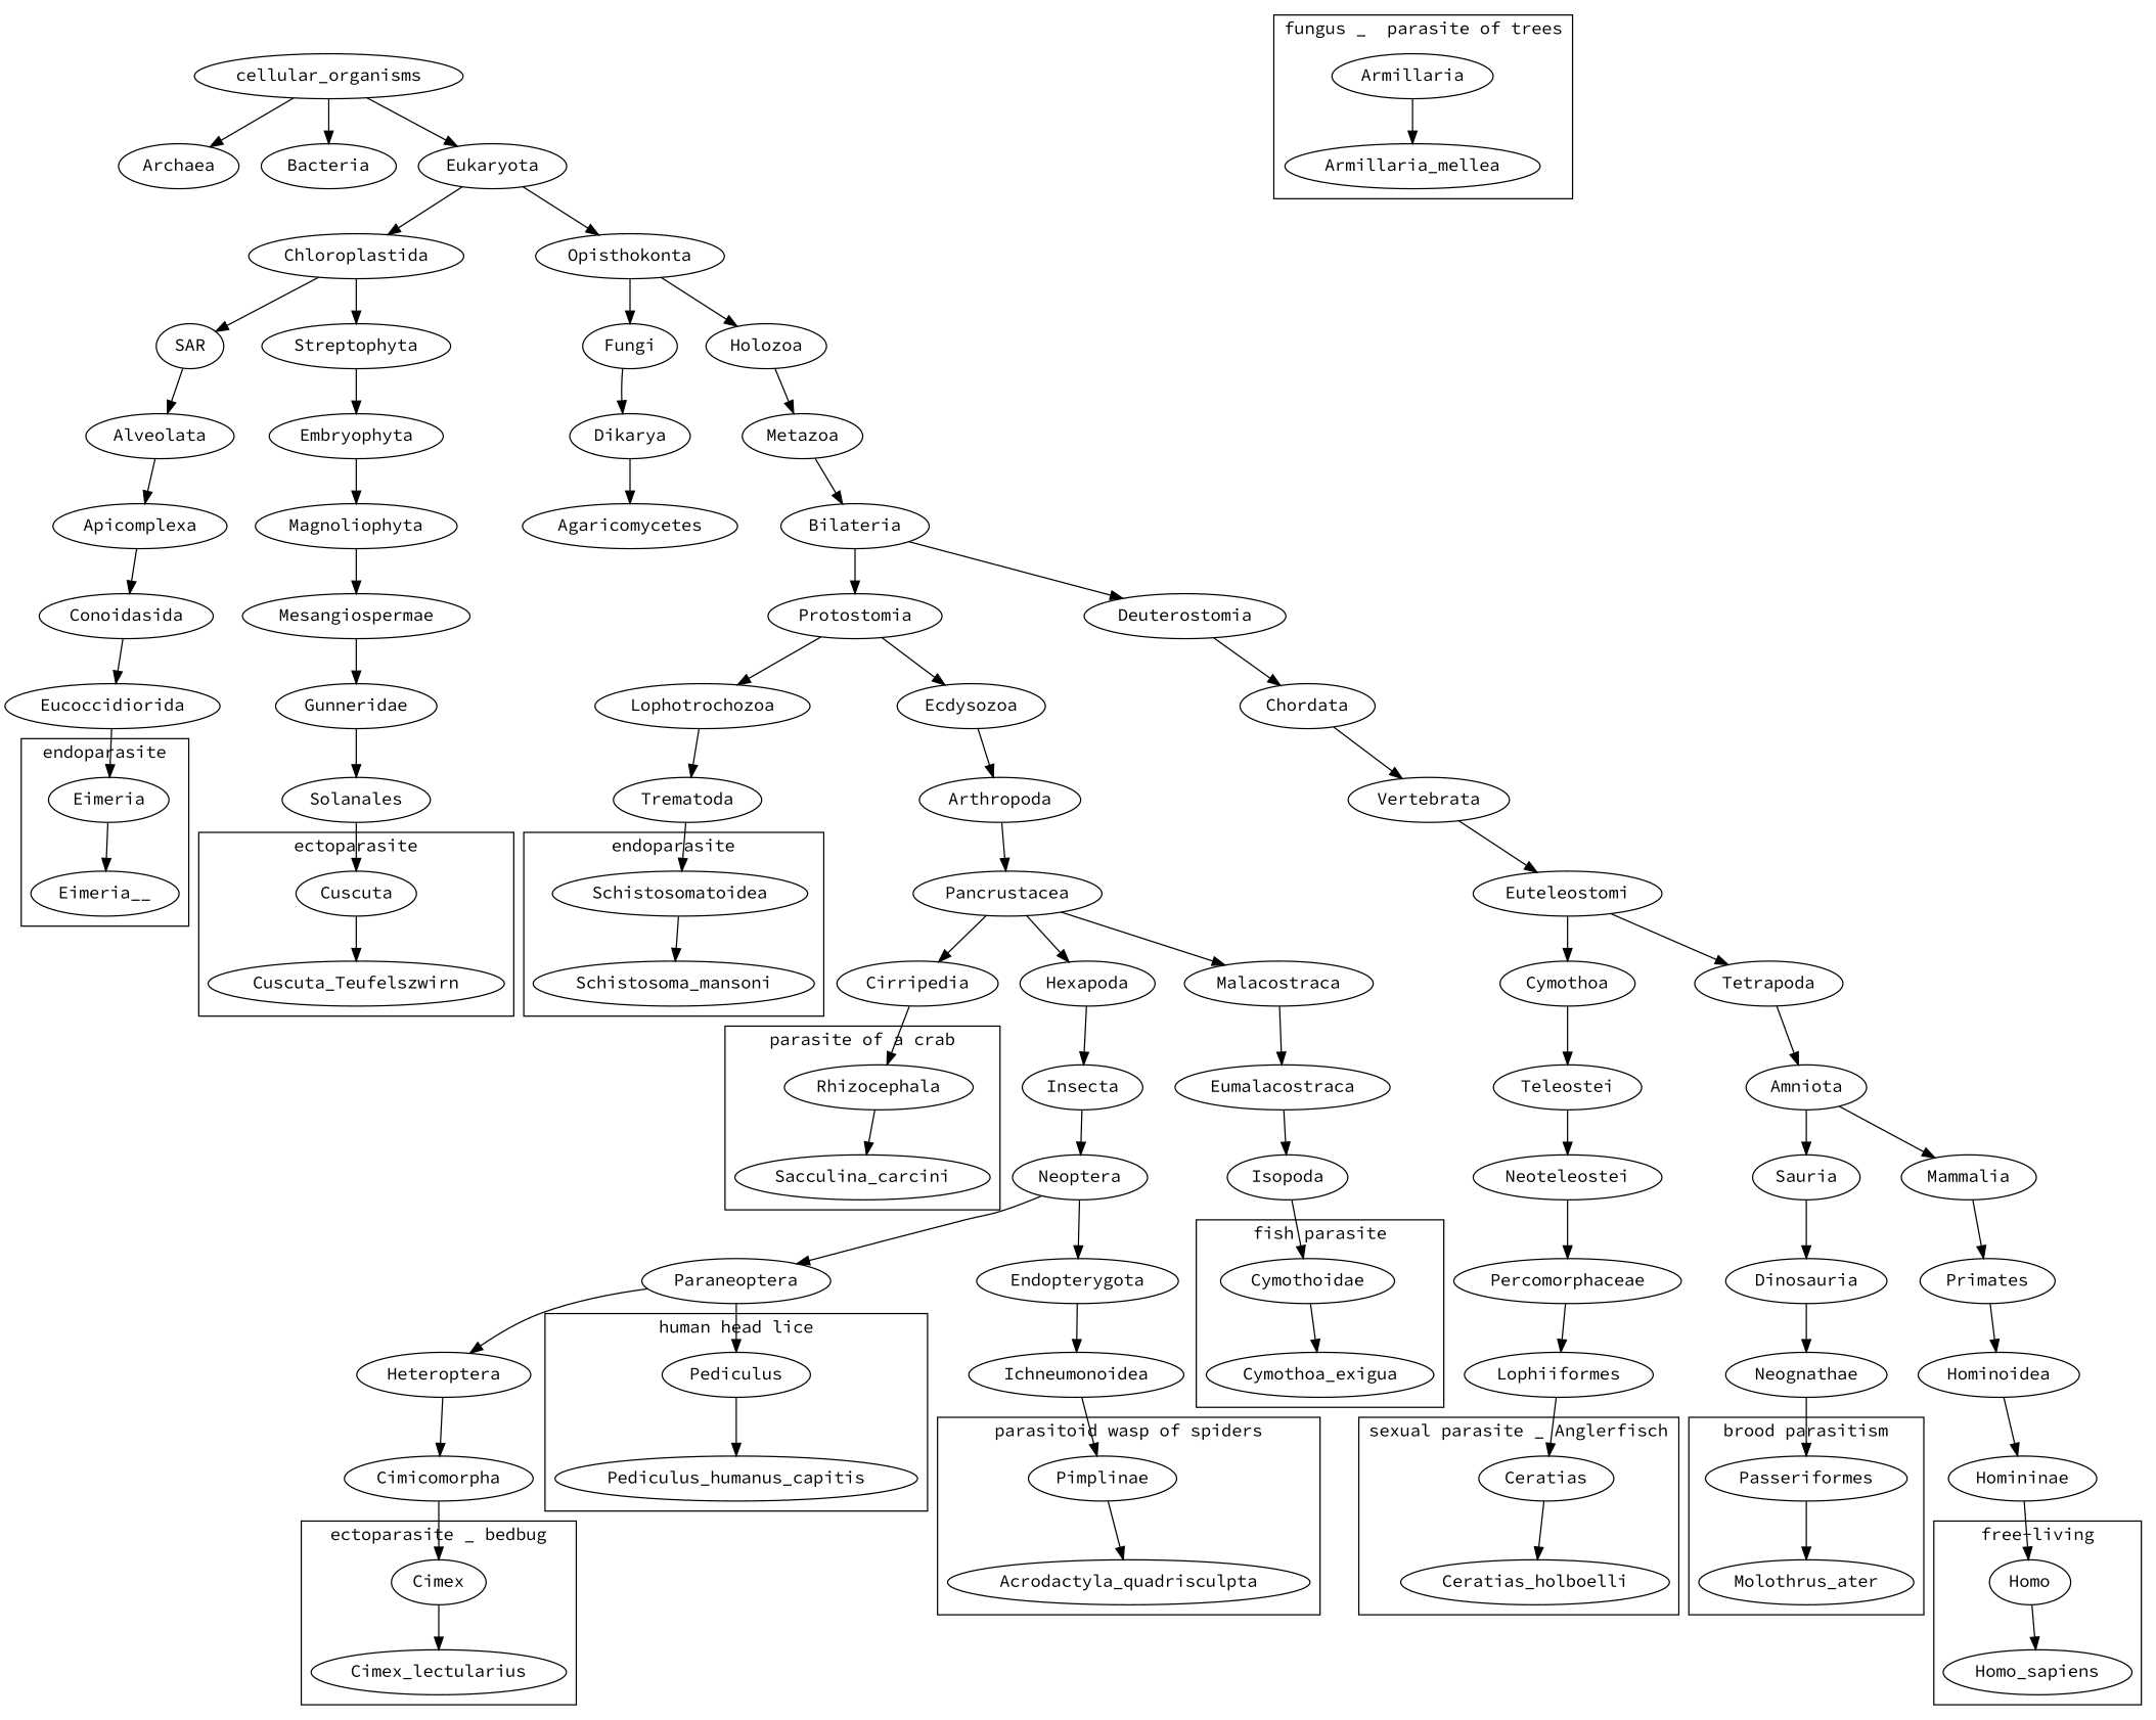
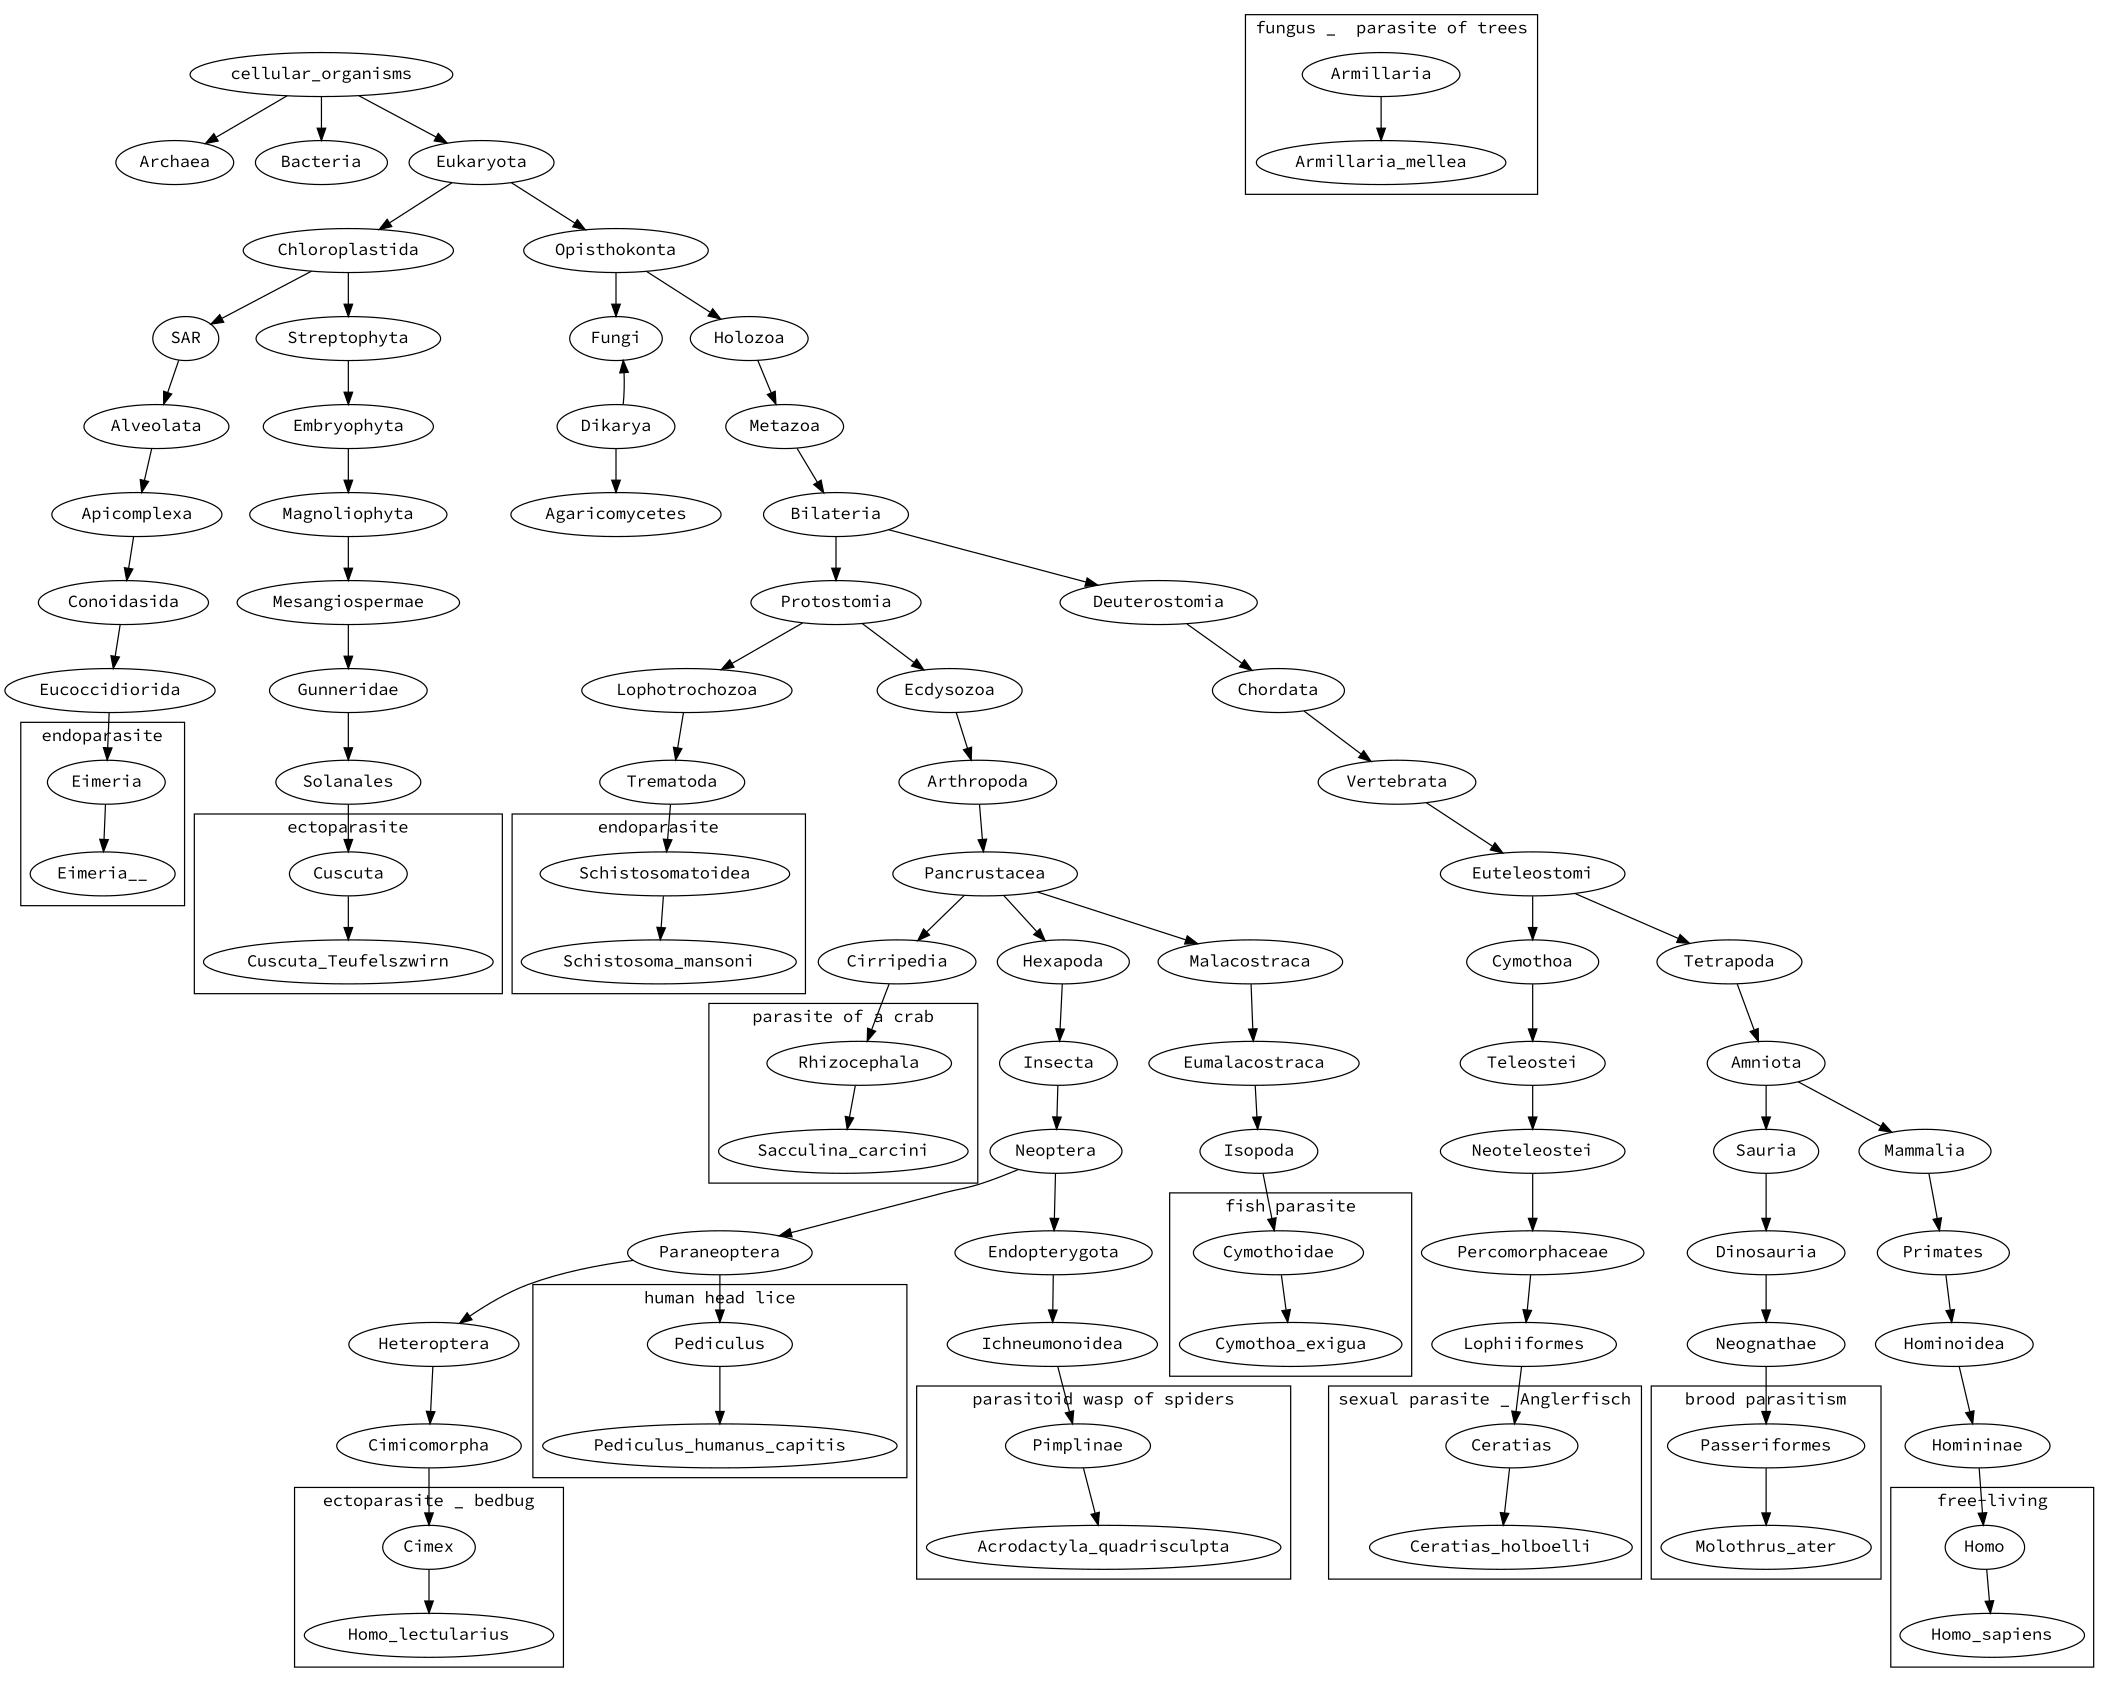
  digraph {
    fontname="Source Code Pro"
    node [fontname="Source Code Pro"]
    edge [fontname="Source Code Pro"]
    Cymothoidae
    Cymothoa_exigua
    Passeriformes
    Molothrus_ater
    Pimplinae
    Acrodactyla_quadrisculpta
    Pediculus
    Pediculus_humanus_capitis
    Schistosomatoidea
    Schistosoma_mansoni
    Ceratias
    Ceratias_holboelli
    Cuscuta
    Cuscuta_Teufelszwirn
    Rhizocephala
    Sacculina_carcini
    Cimex
-   Cimex_lectularius
+   Cimex_lectularius [label=Homo_lectularius]
    Eimeria
    Eimeria__
    Armillaria
    Armillaria_mellea
    Homo
    Homo_sapiens
    cellular_organisms
    Archaea
    Bacteria
    Eukaryota
    Chloroplastida
    Opisthokonta
    SAR
    Streptophyta
    Fungi
    Holozoa
    Alveolata
    Embryophyta
    Dikarya
    Metazoa
    Apicomplexa
    Magnoliophyta
    Agaricomycetes
    Bilateria
    Protostomia
    Deuterostomia
    Ecdysozoa
    Lophotrochozoa
    Chordata
    Arthropoda
    Trematoda
    Pancrustacea
    Malacostraca
    Hexapoda
    Cirripedia
    Eumalacostraca
    Insecta
    Isopoda
    Vertebrata
    Euteleostomi
    Tetrapoda
    n60 [label=Cymothoa]
    Amniota
    Teleostei
    Sauria
    Mammalia
    Dinosauria
    Primates
    Neognathae
    Neoptera
    Endopterygota
    Paraneoptera
    Ichneumonoidea
    Heteroptera
    Cimicomorpha
    Neoteleostei
    Percomorphaceae
    Lophiiformes
    Mesangiospermae
    Gunneridae
    Solanales
    Conoidasida
    Eucoccidiorida
    Hominoidea
    Homininae
    subgraph cluster_1 {
      label="fish parasite"
      Cymothoidae
      Cymothoa_exigua
    }
    subgraph cluster_2 {
      label="brood parasitism"
      Passeriformes
      Molothrus_ater
    }
    subgraph cluster_3 {
      label="parasitoid wasp of spiders"
      Pimplinae
      Acrodactyla_quadrisculpta
    }
    subgraph cluster_4 {
      label="human head lice"
      Pediculus
      Pediculus_humanus_capitis
    }
    subgraph cluster_5 {
      label=endoparasite
      Schistosomatoidea
      Schistosoma_mansoni
    }
    subgraph cluster_6 {
      label="sexual parasite _ Anglerfisch"
      Ceratias
      Ceratias_holboelli
    }
    subgraph cluster_7 {
      label=ectoparasite
      Cuscuta
      Cuscuta_Teufelszwirn
    }
    subgraph cluster_8 {
      label="parasite of a crab"
      Rhizocephala
      Sacculina_carcini
    }
    subgraph cluster_9 {
      label="ectoparasite _ bedbug"
      Cimex
      Cimex_lectularius
    }
    subgraph cluster_10 {
      label=endoparasite
      Eimeria
      Eimeria__
    }
    subgraph cluster_11 {
      label="fungus _  parasite of trees"
      Armillaria
      Armillaria_mellea
    }
    subgraph cluster_12 {
      label="free-living"
      Homo
      Homo_sapiens
    }
    Cymothoidae -> Cymothoa_exigua
    Passeriformes -> Molothrus_ater
    Pimplinae -> Acrodactyla_quadrisculpta
    Pediculus -> Pediculus_humanus_capitis
    Schistosomatoidea -> Schistosoma_mansoni
    Ceratias -> Ceratias_holboelli
    Cuscuta -> Cuscuta_Teufelszwirn
    Rhizocephala -> Sacculina_carcini
    Cimex -> Cimex_lectularius
    Eimeria -> Eimeria__
    Armillaria -> Armillaria_mellea
    Homo -> Homo_sapiens
    cellular_organisms -> Archaea
    cellular_organisms -> Bacteria
    cellular_organisms -> Eukaryota
    Eukaryota -> Chloroplastida
    Eukaryota -> Opisthokonta
    Chloroplastida -> SAR
    Chloroplastida -> Streptophyta
    Opisthokonta -> Fungi
    Opisthokonta -> Holozoa
    SAR -> Alveolata
    Streptophyta -> Embryophyta
-   Fungi -> Dikarya
+   Dikarya -> Fungi
    Holozoa -> Metazoa
    Alveolata -> Apicomplexa
    Embryophyta -> Magnoliophyta
    Dikarya -> Agaricomycetes
    Metazoa -> Bilateria
    Apicomplexa -> Conoidasida
    Magnoliophyta -> Mesangiospermae
    Bilateria -> Protostomia
    Bilateria -> Deuterostomia
    Protostomia -> Ecdysozoa
    Protostomia -> Lophotrochozoa
    Deuterostomia -> Chordata
    Ecdysozoa -> Arthropoda
    Lophotrochozoa -> Trematoda
    Chordata -> Vertebrata
    Arthropoda -> Pancrustacea
    Trematoda -> Schistosomatoidea
    Pancrustacea -> Malacostraca
    Pancrustacea -> Hexapoda
    Pancrustacea -> Cirripedia
    Malacostraca -> Eumalacostraca
    Hexapoda -> Insecta
    Cirripedia -> Rhizocephala
    Eumalacostraca -> Isopoda
    Insecta -> Neoptera
    Isopoda -> Cymothoidae
    Vertebrata -> Euteleostomi
    Euteleostomi -> Tetrapoda
    Euteleostomi -> n60
    Tetrapoda -> Amniota
    n60 -> Teleostei
    Amniota -> Sauria
    Amniota -> Mammalia
    Teleostei -> Neoteleostei
    Sauria -> Dinosauria
    Mammalia -> Primates
    Dinosauria -> Neognathae
    Primates -> Hominoidea
    Neognathae -> Passeriformes
    Neoptera -> Endopterygota
    Neoptera -> Paraneoptera
    Endopterygota -> Ichneumonoidea
    Paraneoptera -> Pediculus
    Paraneoptera -> Heteroptera
    Ichneumonoidea -> Pimplinae
    Heteroptera -> Cimicomorpha
    Cimicomorpha -> Cimex
    Neoteleostei -> Percomorphaceae
    Percomorphaceae -> Lophiiformes
    Lophiiformes -> Ceratias
    Mesangiospermae -> Gunneridae
    Gunneridae -> Solanales
    Solanales -> Cuscuta
    Conoidasida -> Eucoccidiorida
    Eucoccidiorida -> Eimeria
    Hominoidea -> Homininae
    Homininae -> Homo
  }
